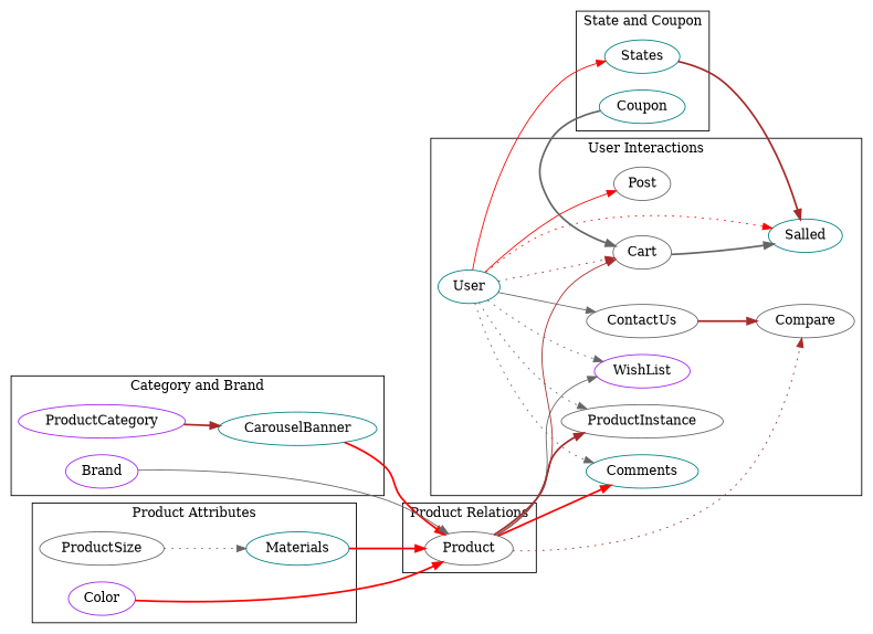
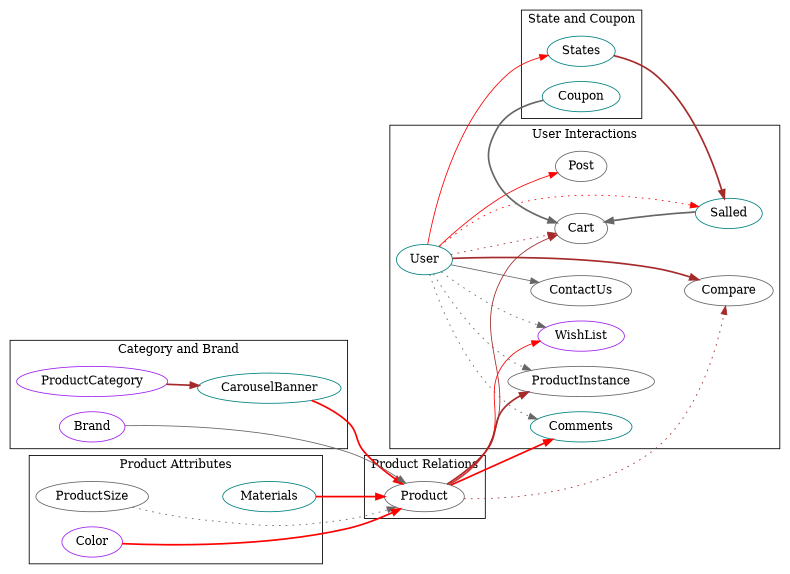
  digraph {
    rankdir=LR
    node [color=teal]
    edge [color=gray40 style=bold]
    User
    ProductInstance [color=gray40]
    WishList [color=purple]
    Compare [color=gray40]
    Post [color=gray40]
    Comments
    Cart [color=gray40]
    Salled
    ContactUs [color=gray40]
    Product [color=gray40]
    ProductCategory [color=purple]
    CarouselBanner
    Brand [color=purple]
    States
    Coupon
    ProductSize [color=gray40]
    Color [color=purple]
    Materials
    subgraph cluster_1 {
      label="User Interactions"
      User
      ProductInstance
      WishList
      Compare
      Post
      Comments
      Cart
      Salled
      ContactUs
    }
    subgraph cluster_2 {
      label="Product Relations"
      Product
    }
    subgraph cluster_3 {
      label="Category and Brand"
      ProductCategory
      CarouselBanner
      Brand
    }
    subgraph cluster_4 {
      label="State and Coupon"
      States
      Coupon
    }
    subgraph cluster_5 {
      label="Product Attributes"
      ProductSize
      Color
      Materials
    }
    User -> ProductInstance [style=dotted]
    User -> WishList [style=dotted]
-   ContactUs -> Compare [color=brown]
+   User -> Compare [color=brown]
    User -> Post [color=red style=solid]
    User -> Comments [style=dotted]
    User -> Cart [color=brown style=dotted]
    User -> Salled [color=red style=dotted]
    User -> ContactUs [style=solid]
    User -> States [color=red style=solid]
-   Cart -> Salled
+   Salled -> Cart
    Product -> ProductInstance [color=brown]
-   Product -> WishList [style=solid]
+   Product -> WishList [color=red style=solid]
    Product -> Compare [color=brown style=dotted]
    Product -> Comments [color=red]
    Product -> Cart [color=brown style=solid]
    ProductCategory -> CarouselBanner [color=brown]
    CarouselBanner -> Product [color=red]
    Brand -> Product [style=solid]
    States -> Salled [color=brown]
    Coupon -> Cart
-   ProductSize -> Materials [style=dotted]
+   ProductSize -> Product [style=dotted]
    Color -> Product [color=red]
    Materials -> Product [color=red]
  }
